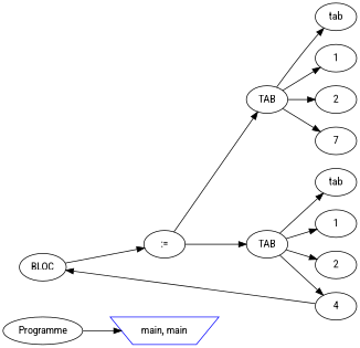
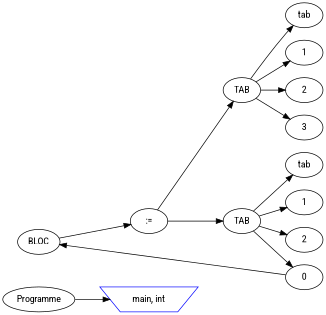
  digraph {
    fontname="Roboto Condensed"
    rankdir=LR
    node [fontname="Roboto Condensed"]
    edge [fontname="Roboto Condensed"]
    n1 [label=Programme]
-   n2 [color=blue label="main, main" shape=invtrapezium]
+   n2 [color=blue label="main, int" shape=invtrapezium]
    n3 [label=BLOC]
    n4 [label=":="]
    n5 [label=TAB]
    n6 [label=TAB]
    n7 [label=tab]
    n8 [label=1]
    n9 [label=2]
-   n10 [label=7]
+   n10 [label=3]
    n11 [label=tab]
-   n12 [label=4]
+   n12 [label=0]
    n13 [label=1]
    n14 [label=2]
    n1 -> n2
    n3 -> n4
    n4 -> n5
    n4 -> n6
    n5 -> n7
    n5 -> n8
    n5 -> n9
    n5 -> n10
    n6 -> n11
    n6 -> n12
    n6 -> n13
    n6 -> n14
    n12 -> n3
  }
